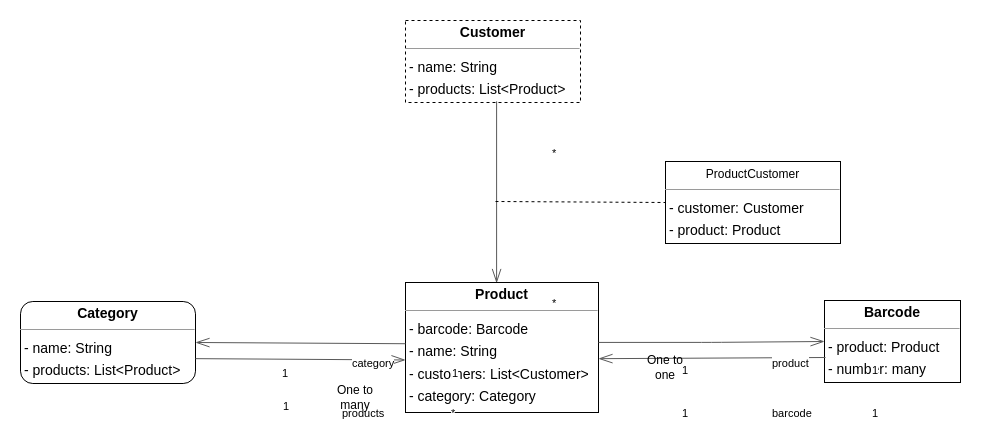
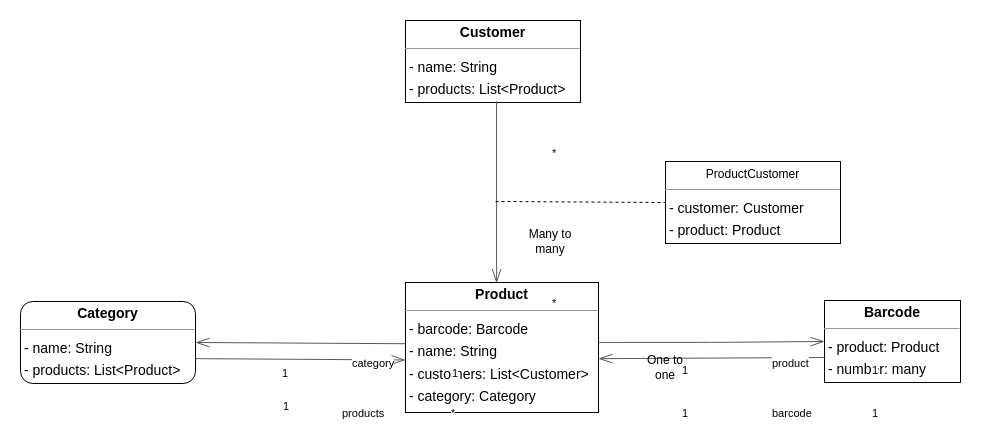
  <mxCell id="0" />
  <mxCell id="1" parent="0" />
  <mxCell id="2" value="&lt;p style=&quot;margin:0px;margin-top:4px;text-align:center;&quot;&gt;&lt;b&gt;Barcode&lt;/b&gt;&lt;/p&gt;&lt;hr size=&quot;1&quot;/&gt;&lt;p style=&quot;margin:0 0 0 4px;line-height:1.6;&quot;&gt;- product: Product&lt;br/&gt;- number: many&lt;/p&gt;" style="verticalAlign=top;align=left;overflow=fill;fontSize=14;fontFamily=Helvetica;html=1;rounded=0;shadow=0;comic=0;labelBackgroundColor=none;strokeWidth=1;" parent="1" vertex="1"><mxGeometry x="824" y="300" width="136" height="82" as="geometry" /></mxCell>
  <mxCell id="3" value="&lt;p style=&quot;margin:0px;margin-top:4px;text-align:center;&quot;&gt;&lt;b&gt;Category&lt;/b&gt;&lt;/p&gt;&lt;hr size=&quot;1&quot;/&gt;&lt;p style=&quot;margin:0 0 0 4px;line-height:1.6;&quot;&gt;- name: String&lt;br/&gt;- products: List&amp;lt;Product&amp;gt;&lt;/p&gt;" style="verticalAlign=top;align=left;overflow=fill;fontSize=14;fontFamily=Helvetica;html=1;shadow=0;comic=0;labelBackgroundColor=none;strokeWidth=1;rounded=1;" parent="1" vertex="1"><mxGeometry x="20" y="301" width="175" height="82" as="geometry" /></mxCell>
- <mxCell id="4" value="&lt;p style=&quot;margin:0px;margin-top:4px;text-align:center;&quot;&gt;&lt;b&gt;Customer&lt;/b&gt;&lt;/p&gt;&lt;hr size=&quot;1&quot;/&gt;&lt;p style=&quot;margin:0 0 0 4px;line-height:1.6;&quot;&gt;- name: String&lt;br/&gt;- products: List&amp;lt;Product&amp;gt;&lt;/p&gt;" style="verticalAlign=top;align=left;overflow=fill;fontSize=14;fontFamily=Helvetica;html=1;rounded=0;shadow=0;comic=0;labelBackgroundColor=none;strokeWidth=1;dashed=1;" parent="1" vertex="1"><mxGeometry x="405" y="20" width="175" height="82" as="geometry" /></mxCell>
+ <mxCell id="4" value="&lt;p style=&quot;margin:0px;margin-top:4px;text-align:center;&quot;&gt;&lt;b&gt;Customer&lt;/b&gt;&lt;/p&gt;&lt;hr size=&quot;1&quot;/&gt;&lt;p style=&quot;margin:0 0 0 4px;line-height:1.6;&quot;&gt;- name: String&lt;br/&gt;- products: List&amp;lt;Product&amp;gt;&lt;/p&gt;" style="verticalAlign=top;align=left;overflow=fill;fontSize=14;fontFamily=Helvetica;html=1;rounded=0;shadow=0;comic=0;labelBackgroundColor=none;strokeWidth=1;" parent="1" vertex="1"><mxGeometry x="405" y="20" width="175" height="82" as="geometry" /></mxCell>
  <mxCell id="5" value="&lt;p style=&quot;margin:0px;margin-top:4px;text-align:center;&quot;&gt;&lt;b&gt;Product&lt;/b&gt;&lt;/p&gt;&lt;hr size=&quot;1&quot;/&gt;&lt;p style=&quot;margin:0 0 0 4px;line-height:1.6;&quot;&gt;- barcode: Barcode&lt;br/&gt;- name: String&lt;br/&gt;- customers: List&amp;lt;Customer&amp;gt;&lt;br/&gt;- category: Category&lt;/p&gt;" style="verticalAlign=top;align=left;overflow=fill;fontSize=14;fontFamily=Helvetica;html=1;rounded=0;shadow=0;comic=0;labelBackgroundColor=none;strokeWidth=1;" parent="1" vertex="1"><mxGeometry x="405" y="282" width="193" height="130" as="geometry" /></mxCell>
  <mxCell id="6" value="" style="html=1;rounded=1;dashed=0;startArrow=diamondThinstartSize=12;endArrow=openThin;endSize=12;strokeColor=#595959;entryX=1.000;entryY=0.586;entryDx=0;entryDy=0;" parent="1" target="5" edge="1"><mxGeometry width="50" height="50" relative="1" as="geometry"><mxPoint x="825" y="357" as="sourcePoint" /></mxGeometry></mxCell>
  <mxCell id="7" value="1" style="edgeLabel;resizable=0;html=1;align=left;verticalAlign=top;strokeColor=default;" parent="6" vertex="1" connectable="0"><mxGeometry x="870" y="400" as="geometry" /></mxCell>
  <mxCell id="8" value="1" style="edgeLabel;resizable=0;html=1;align=left;verticalAlign=top;strokeColor=default;" parent="6" vertex="1" connectable="0"><mxGeometry x="680" y="400" as="geometry" /></mxCell>
  <mxCell id="9" value="product" style="edgeLabel;resizable=0;html=1;align=left;verticalAlign=top;strokeColor=default;" parent="6" vertex="1" connectable="0"><mxGeometry x="770" y="350" as="geometry" /></mxCell>
  <mxCell id="10" value="" style="html=1;rounded=1;dashed=0;startArrow=diamondThinstartSize=12;endArrow=openThin;endSize=12;strokeColor=#595959;exitX=1.000;exitY=0.697;exitDx=0;exitDy=0;entryX=0.000;entryY=0.596;entryDx=0;entryDy=0;" parent="1" source="3" target="5" edge="1"><mxGeometry width="50" height="50" relative="1" as="geometry" /></mxCell>
  <mxCell id="11" value="1" style="edgeLabel;resizable=0;html=1;align=left;verticalAlign=top;strokeColor=default;" parent="10" vertex="1" connectable="0"><mxGeometry x="281" y="393" as="geometry" /></mxCell>
  <mxCell id="12" value="*" style="edgeLabel;resizable=0;html=1;align=left;verticalAlign=top;strokeColor=default;" parent="10" vertex="1" connectable="0"><mxGeometry x="449" y="400" as="geometry" /></mxCell>
  <mxCell id="13" value="products" style="edgeLabel;resizable=0;html=1;align=left;verticalAlign=top;strokeColor=default;" parent="10" vertex="1" connectable="0"><mxGeometry x="340" y="400" as="geometry" /></mxCell>
  <mxCell id="14" value="" style="html=1;rounded=1;edgeStyle=orthogonalEdgeStyle;dashed=0;startArrow=diamondThinstartSize=12;endArrow=openThin;endSize=12;strokeColor=#595959;exitX=0.524;exitY=0.986;exitDx=0;exitDy=0;entryX=0.472;entryY=0.004;entryDx=0;entryDy=0;exitPerimeter=0;entryPerimeter=0;" parent="1" source="4" target="5" edge="1"><mxGeometry width="50" height="50" relative="1" as="geometry"><Array as="points"><mxPoint x="497" y="283" /></Array></mxGeometry></mxCell>
  <mxCell id="15" value="*" style="edgeLabel;resizable=0;html=1;align=left;verticalAlign=top;strokeColor=default;" parent="14" vertex="1" connectable="0"><mxGeometry x="550" y="140" as="geometry" /></mxCell>
  <mxCell id="16" value="*" style="edgeLabel;resizable=0;html=1;align=left;verticalAlign=top;strokeColor=default;" parent="14" vertex="1" connectable="0"><mxGeometry x="550" y="290" as="geometry" /></mxCell>
  <mxCell id="17" value="" style="edgeLabel;resizable=0;html=1;align=left;verticalAlign=top;strokeColor=default;" parent="14" vertex="1" connectable="0"><mxGeometry x="520" y="220" as="geometry" /></mxCell>
  <mxCell id="18" value="" style="html=1;rounded=1;edgeStyle=orthogonalEdgeStyle;dashed=0;startArrow=diamondThinstartSize=12;endArrow=openThin;endSize=12;strokeColor=#595959;exitX=1.000;exitY=0.461;exitDx=0;exitDy=0;entryX=0.000;entryY=0.500;entryDx=0;entryDy=0;" parent="1" source="5" target="2" edge="1"><mxGeometry width="50" height="50" relative="1" as="geometry"><Array as="points" /></mxGeometry></mxCell>
  <mxCell id="19" value="1" style="edgeLabel;resizable=0;html=1;align=left;verticalAlign=top;strokeColor=default;" parent="18" vertex="1" connectable="0"><mxGeometry x="680" y="357" as="geometry" /></mxCell>
  <mxCell id="20" value="1" style="edgeLabel;resizable=0;html=1;align=left;verticalAlign=top;strokeColor=default;" parent="18" vertex="1" connectable="0"><mxGeometry x="870" y="357" as="geometry" /></mxCell>
  <mxCell id="21" value="barcode" style="edgeLabel;resizable=0;html=1;align=left;verticalAlign=top;strokeColor=default;" parent="18" vertex="1" connectable="0"><mxGeometry x="770" y="400" as="geometry" /></mxCell>
  <mxCell id="22" value="" style="html=1;rounded=1;dashed=0;startArrow=diamondThinstartSize=12;endArrow=openThin;endSize=12;strokeColor=#595959;exitX=0.000;exitY=0.471;exitDx=0;exitDy=0;entryX=1.000;entryY=0.500;entryDx=0;entryDy=0;" parent="1" source="5" target="3" edge="1"><mxGeometry width="50" height="50" relative="1" as="geometry" /></mxCell>
  <mxCell id="23" value="1" style="edgeLabel;resizable=0;html=1;align=left;verticalAlign=top;strokeColor=default;" parent="22" vertex="1" connectable="0"><mxGeometry x="450" y="360" as="geometry" /></mxCell>
  <mxCell id="24" value="1" style="edgeLabel;resizable=0;html=1;align=left;verticalAlign=top;strokeColor=default;" parent="22" vertex="1" connectable="0"><mxGeometry x="280" y="360" as="geometry" /></mxCell>
  <mxCell id="25" value="category" style="edgeLabel;resizable=0;html=1;align=left;verticalAlign=top;strokeColor=default;" parent="22" vertex="1" connectable="0"><mxGeometry x="350" y="350" as="geometry" /></mxCell>
  <mxCell id="26" value="&lt;p style=&quot;margin:0px;margin-top:4px;text-align:center;&quot;&gt;&lt;span style=&quot;font-size: 12px;&quot;&gt;ProductCustomer&lt;/span&gt;&lt;br&gt;&lt;/p&gt;&lt;hr size=&quot;1&quot;&gt;&lt;p style=&quot;margin:0 0 0 4px;line-height:1.6;&quot;&gt;- customer: Customer&lt;br&gt;- product: Product&lt;/p&gt;" style="verticalAlign=top;align=left;overflow=fill;fontSize=14;fontFamily=Helvetica;html=1;rounded=0;shadow=0;comic=0;labelBackgroundColor=none;strokeWidth=1;" vertex="1" parent="1"><mxGeometry x="665" y="161" width="175" height="82" as="geometry" /></mxCell>
  <mxCell id="27" value="" style="endArrow=none;dashed=1;html=1;rounded=0;entryX=0;entryY=0.5;entryDx=0;entryDy=0;" edge="1" parent="1" target="26"><mxGeometry width="50" height="50" relative="1" as="geometry"><mxPoint x="495" y="201" as="sourcePoint" /><mxPoint x="605" y="161" as="targetPoint" /></mxGeometry></mxCell>
+ <mxCell id="28" value="Many to many" style="text;html=1;strokeColor=none;fillColor=none;align=center;verticalAlign=middle;whiteSpace=wrap;rounded=0;" vertex="1" parent="1"><mxGeometry x="520" y="211" width="60" height="60" as="geometry" /></mxCell>
  <mxCell id="29" value="One to one" style="text;html=1;strokeColor=none;fillColor=none;align=center;verticalAlign=middle;whiteSpace=wrap;rounded=0;" vertex="1" parent="1"><mxGeometry x="635" y="352" width="60" height="30" as="geometry" /></mxCell>
- <mxCell id="30" value="One to many" style="text;html=1;strokeColor=none;fillColor=none;align=center;verticalAlign=middle;whiteSpace=wrap;rounded=0;" vertex="1" parent="1"><mxGeometry x="325" y="382" width="60" height="30" as="geometry" /></mxCell>
